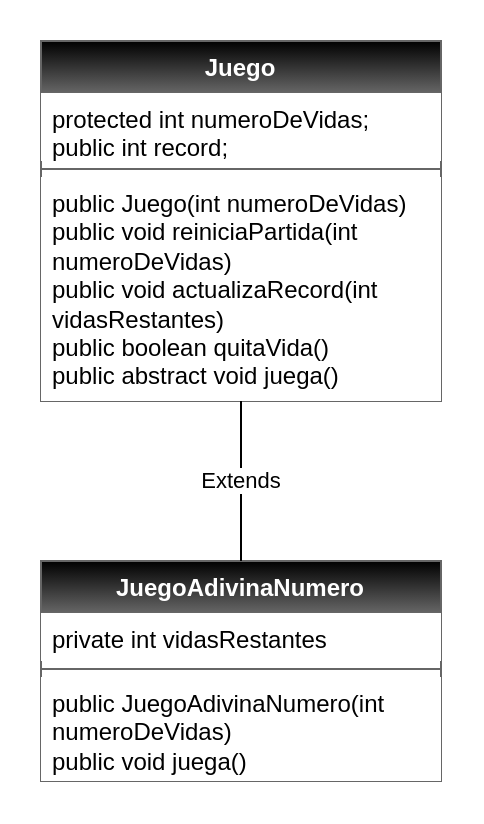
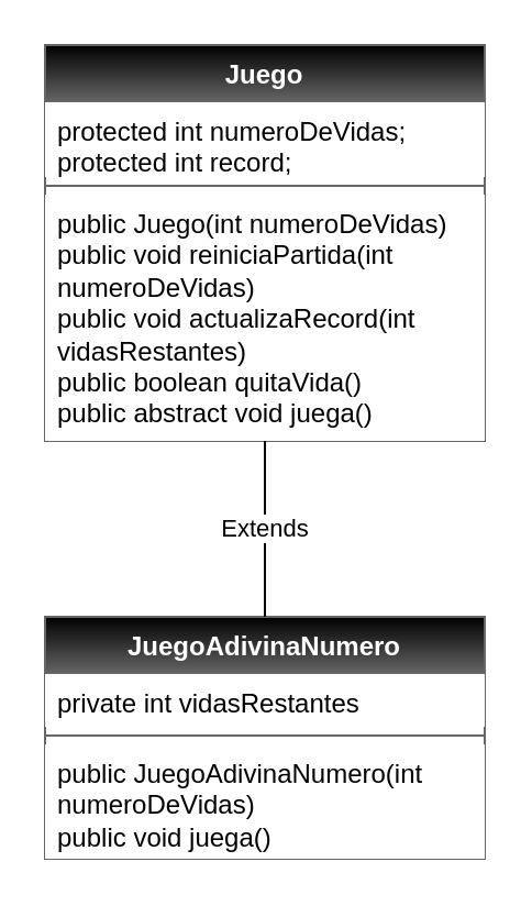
  <mxCell id="0" />
  <mxCell id="1" parent="0" />
  <mxCell id="2" value="&lt;font style=&quot;color: rgb(255, 255, 255);&quot;&gt;Juego&lt;/font&gt;" style="swimlane;fontStyle=1;align=center;verticalAlign=top;childLayout=stackLayout;horizontal=1;startSize=26;horizontalStack=0;resizeParent=1;resizeParentMax=0;resizeLast=0;collapsible=1;marginBottom=0;whiteSpace=wrap;html=1;labelBackgroundColor=none;fillColor=#000000;strokeColor=#666666;gradientColor=#666666;gradientDirection=south;" parent="1" vertex="1"><mxGeometry x="20" y="20" width="200" height="180" as="geometry" /></mxCell>
- <mxCell id="3" value="protected int numeroDeVidas;&lt;div&gt;public int record;&lt;/div&gt;" style="text;strokeColor=none;fillColor=#FFFFFF;align=left;verticalAlign=top;spacingLeft=4;spacingRight=4;overflow=hidden;rotatable=0;points=[[0,0.5],[1,0.5]];portConstraint=eastwest;whiteSpace=wrap;html=1;" parent="2" vertex="1"><mxGeometry y="26" width="200" height="34" as="geometry" /></mxCell>
+ <mxCell id="3" value="protected int numeroDeVidas;&lt;div&gt;protected int record;&lt;/div&gt;" style="text;strokeColor=none;fillColor=#FFFFFF;align=left;verticalAlign=top;spacingLeft=4;spacingRight=4;overflow=hidden;rotatable=0;points=[[0,0.5],[1,0.5]];portConstraint=eastwest;whiteSpace=wrap;html=1;" parent="2" vertex="1"><mxGeometry y="26" width="200" height="34" as="geometry" /></mxCell>
  <mxCell id="4" value="" style="line;strokeWidth=1;fillColor=none;align=left;verticalAlign=middle;spacingTop=-1;spacingLeft=3;spacingRight=3;rotatable=0;labelPosition=right;points=[];portConstraint=eastwest;strokeColor=inherit;" parent="2" vertex="1"><mxGeometry y="60" width="200" height="8" as="geometry" /></mxCell>
  <mxCell id="5" value="public Juego(int numeroDeVidas)&lt;div&gt;public void reiniciaPartida(int numeroDeVidas)&lt;/div&gt;&lt;div&gt;public void actualizaRecord(int vidasRestantes)&lt;/div&gt;&lt;div&gt;public boolean quitaVida()&lt;/div&gt;&lt;div&gt;public abstract void juega()&lt;/div&gt;" style="text;strokeColor=none;fillColor=#FFFFFF;align=left;verticalAlign=top;spacingLeft=4;spacingRight=4;overflow=hidden;rotatable=0;points=[[0,0.5],[1,0.5]];portConstraint=eastwest;whiteSpace=wrap;html=1;" parent="2" vertex="1"><mxGeometry y="68" width="200" height="112" as="geometry" /></mxCell>
  <mxCell id="6" value="&lt;font style=&quot;color: rgb(255, 255, 255);&quot;&gt;JuegoAdivinaNumero&lt;/font&gt;" style="swimlane;fontStyle=1;align=center;verticalAlign=top;childLayout=stackLayout;horizontal=1;startSize=26;horizontalStack=0;resizeParent=1;resizeParentMax=0;resizeLast=0;collapsible=1;marginBottom=0;whiteSpace=wrap;html=1;labelBackgroundColor=none;fillColor=#000000;strokeColor=#666666;gradientColor=#666666;gradientDirection=south;" parent="1" vertex="1"><mxGeometry x="20" y="280" width="200" height="110" as="geometry" /></mxCell>
  <mxCell id="7" value="private int vidasRestantes" style="text;strokeColor=none;fillColor=#FFFFFF;align=left;verticalAlign=top;spacingLeft=4;spacingRight=4;overflow=hidden;rotatable=0;points=[[0,0.5],[1,0.5]];portConstraint=eastwest;whiteSpace=wrap;html=1;" parent="6" vertex="1"><mxGeometry y="26" width="200" height="24" as="geometry" /></mxCell>
  <mxCell id="8" value="" style="line;strokeWidth=1;fillColor=none;align=left;verticalAlign=middle;spacingTop=-1;spacingLeft=3;spacingRight=3;rotatable=0;labelPosition=right;points=[];portConstraint=eastwest;strokeColor=inherit;" parent="6" vertex="1"><mxGeometry y="50" width="200" height="8" as="geometry" /></mxCell>
  <mxCell id="9" value="public JuegoAdivinaNumero(int numeroDeVidas)&lt;div&gt;public void juega()&lt;/div&gt;" style="text;strokeColor=none;fillColor=#FFFFFF;align=left;verticalAlign=top;spacingLeft=4;spacingRight=4;overflow=hidden;rotatable=0;points=[[0,0.5],[1,0.5]];portConstraint=eastwest;whiteSpace=wrap;html=1;" parent="6" vertex="1"><mxGeometry y="58" width="200" height="52" as="geometry" /></mxCell>
  <mxCell id="10" value="Extends" style="endArrow=none;endSize=16;endFill=0;html=1;" edge="1" parent="1" source="6" target="2"><mxGeometry width="160" relative="1" as="geometry"><mxPoint x="115" y="280" as="sourcePoint" /><mxPoint x="50" y="200" as="targetPoint" /></mxGeometry></mxCell>
